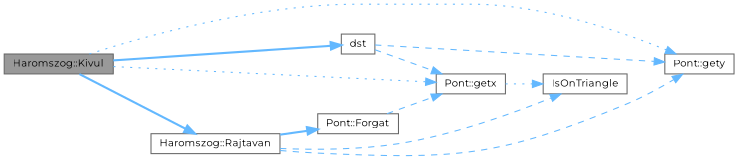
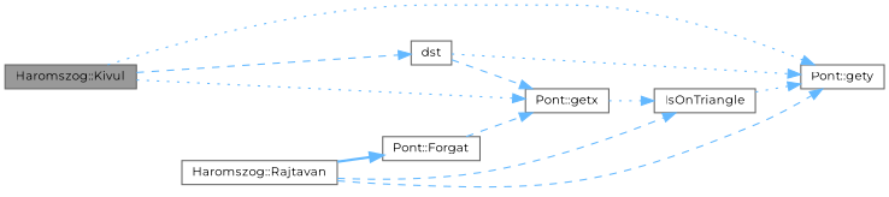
  digraph {
    fontname=Montserrat
    rankdir=LR
    node [color=grey40 fillcolor=white fontname=Montserrat fontsize=10 shape=box style=filled]
    edge [color=steelblue1 fontname=Montserrat fontsize=10 labelfontname=Helvetica labelfontsize=10 style=dotted]
    n1 [color=gray40 fillcolor=grey60 fontcolor=black height=0.2 label="Haromszog::Kivul" width=0.4]
    n2 [height=0.2 label=dst width=0.4]
    n3 [height=0.2 label="Pont::getx" width=0.4]
    n4 [height=0.2 label="Pont::gety" width=0.4]
    n5 [height=0.2 label="Haromszog::Rajtavan" width=0.4]
    n6 [height=0.2 label=IsOnTriangle width=0.4]
    n7 [height=0.2 label="Pont::Forgat" width=0.4]
-   n1 -> n2 [style=bold]
+   n1 -> n2 [style=dashed]
    n1 -> n3
    n1 -> n4
-   n1 -> n5 [style=bold]
    n2 -> n3 [style=dashed]
-   n2 -> n4 [style=dashed]
+   n2 -> n4
    n3 -> n6
    n5 -> n4 [style=dashed]
    n5 -> n6 [style=dashed]
    n5 -> n7 [style=bold]
+   n6 -> n4
    n7 -> n3 [style=dashed]
  }
